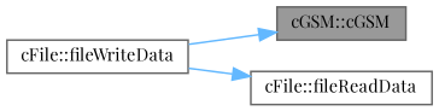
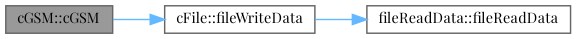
  digraph {
    fontname="Playfair Display"
    rankdir=LR
    node [color=grey40 fillcolor=white fontname="Playfair Display" fontsize=10 shape=box style=filled]
    edge [color=steelblue1 fontname="Playfair Display" fontsize=10 labelfontname=Helvetica labelfontsize=10 style=solid]
    n1 [color=gray40 fillcolor=grey60 fontcolor=black height=0.2 label="cGSM::cGSM" width=0.4]
    n2 [height=0.2 label="cFile::fileWriteData" width=0.4]
-   n3 [height=0.2 label="cFile::fileReadData" width=0.4]
-   n2 -> n1
+   n3 [height=0.2 label="fileReadData::fileReadData" width=0.4]
+   n1 -> n2
    n2 -> n3
  }
